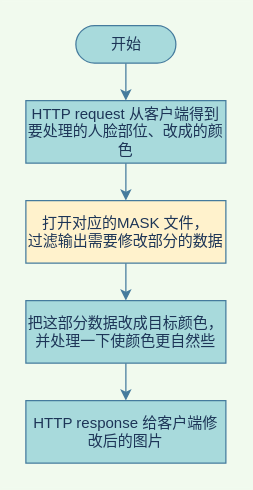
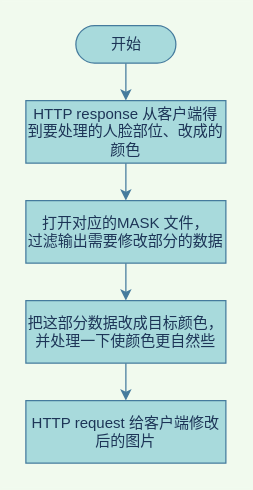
  <mxCell id="0" />
  <mxCell id="1" parent="0" />
  <mxCell id="2" style="edgeStyle=orthogonalEdgeStyle;curved=0;rounded=1;sketch=0;orthogonalLoop=1;jettySize=auto;html=1;exitX=0.5;exitY=0.5;exitDx=0;exitDy=15;exitPerimeter=0;entryX=0.5;entryY=0;entryDx=0;entryDy=0;fontColor=#1D3557;strokeColor=#457B9D;fillColor=#A8DADC;" edge="1" parent="1" source="3" target="5"><mxGeometry relative="1" as="geometry" /></mxCell>
  <mxCell id="3" value="开始" style="html=1;dashed=0;whitespace=wrap;shape=mxgraph.dfd.start;fillColor=#A8DADC;strokeColor=#457B9D;fontColor=#1D3557;" vertex="1" parent="1"><mxGeometry x="60" y="20" width="80" height="30" as="geometry" /></mxCell>
  <mxCell id="4" style="edgeStyle=orthogonalEdgeStyle;curved=0;rounded=1;sketch=0;orthogonalLoop=1;jettySize=auto;html=1;exitX=0.5;exitY=1;exitDx=0;exitDy=0;entryX=0.5;entryY=0;entryDx=0;entryDy=0;fontColor=#1D3557;strokeColor=#457B9D;fillColor=#A8DADC;" edge="1" parent="1" source="5" target="7"><mxGeometry relative="1" as="geometry" /></mxCell>
- <mxCell id="5" value="HTTP request 从客户端得到要处理的人脸部位、改成的颜色" style="html=1;dashed=0;whitespace=wrap;fillColor=#A8DADC;strokeColor=#457B9D;fontColor=#1D3557;whiteSpace=wrap;" vertex="1" parent="1"><mxGeometry x="20" y="80" width="160" height="50" as="geometry" /></mxCell>
+ <mxCell id="5" value="HTTP response 从客户端得到要处理的人脸部位、改成的颜色" style="html=1;dashed=0;whitespace=wrap;fillColor=#A8DADC;strokeColor=#457B9D;fontColor=#1D3557;whiteSpace=wrap;" vertex="1" parent="1"><mxGeometry x="20" y="80" width="160" height="50" as="geometry" /></mxCell>
  <mxCell id="6" style="edgeStyle=orthogonalEdgeStyle;curved=0;rounded=1;sketch=0;orthogonalLoop=1;jettySize=auto;html=1;exitX=0.5;exitY=1;exitDx=0;exitDy=0;entryX=0.5;entryY=0;entryDx=0;entryDy=0;fontColor=#1D3557;strokeColor=#457B9D;fillColor=#A8DADC;" edge="1" parent="1" source="7" target="9"><mxGeometry relative="1" as="geometry" /></mxCell>
- <mxCell id="7" value="打开对应的MASK 文件，&lt;br&gt;过滤输出需要修改部分的数据" style="html=1;dashed=0;whitespace=wrap;fillColor=#fff2cc;strokeColor=#457B9D;fontColor=#1D3557;whiteSpace=wrap;" vertex="1" parent="1"><mxGeometry x="20" y="160" width="160" height="50" as="geometry" /></mxCell>
+ <mxCell id="7" value="打开对应的MASK 文件，&lt;br&gt;过滤输出需要修改部分的数据" style="html=1;dashed=0;whitespace=wrap;fillColor=#A8DADC;strokeColor=#457B9D;fontColor=#1D3557;whiteSpace=wrap;" vertex="1" parent="1"><mxGeometry x="20" y="160" width="160" height="50" as="geometry" /></mxCell>
  <mxCell id="8" style="edgeStyle=orthogonalEdgeStyle;curved=0;rounded=1;sketch=0;orthogonalLoop=1;jettySize=auto;html=1;exitX=0.5;exitY=1;exitDx=0;exitDy=0;entryX=0.5;entryY=0;entryDx=0;entryDy=0;fontColor=#1D3557;strokeColor=#457B9D;fillColor=#A8DADC;" edge="1" parent="1" source="9" target="10"><mxGeometry relative="1" as="geometry" /></mxCell>
  <mxCell id="9" value="把这部分数据改成目标颜色，并处理一下使颜色更自然些&lt;br&gt;" style="html=1;dashed=0;whitespace=wrap;fillColor=#A8DADC;strokeColor=#457B9D;fontColor=#1D3557;whiteSpace=wrap;" vertex="1" parent="1"><mxGeometry x="20" y="240" width="160" height="50" as="geometry" /></mxCell>
- <mxCell id="10" value="HTTP response 给客户端修改后的图片" style="html=1;dashed=0;whitespace=wrap;rounded=0;sketch=0;fontColor=#1D3557;strokeColor=#457B9D;fillColor=#A8DADC;whiteSpace=wrap;" vertex="1" parent="1"><mxGeometry x="20" y="320" width="160" height="50" as="geometry" /></mxCell>
+ <mxCell id="10" value="HTTP request 给客户端修改后的图片" style="html=1;dashed=0;whitespace=wrap;rounded=0;sketch=0;fontColor=#1D3557;strokeColor=#457B9D;fillColor=#A8DADC;whiteSpace=wrap;" vertex="1" parent="1"><mxGeometry x="20" y="320" width="160" height="50" as="geometry" /></mxCell>
